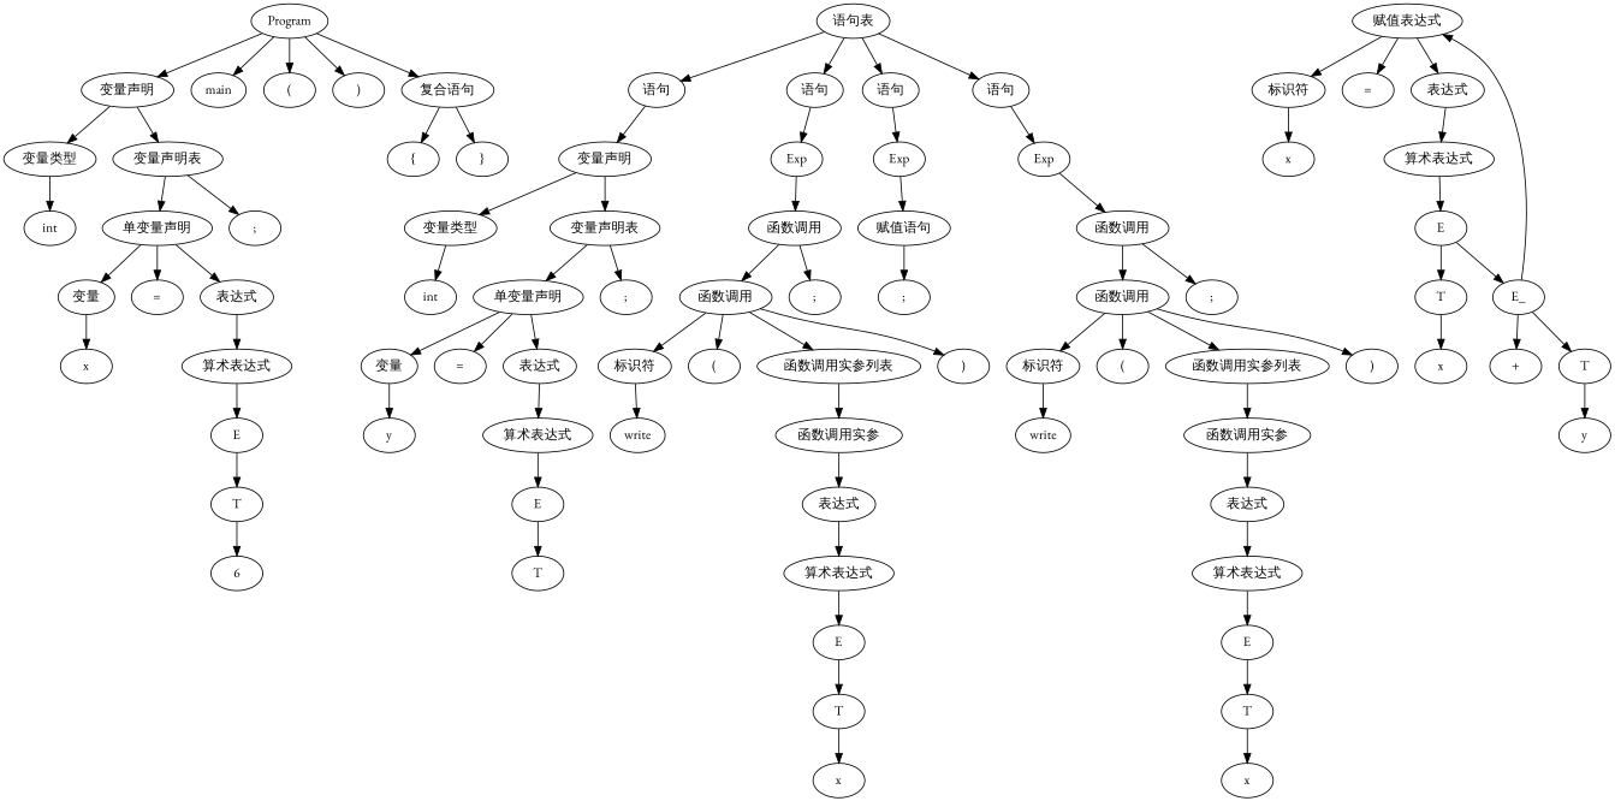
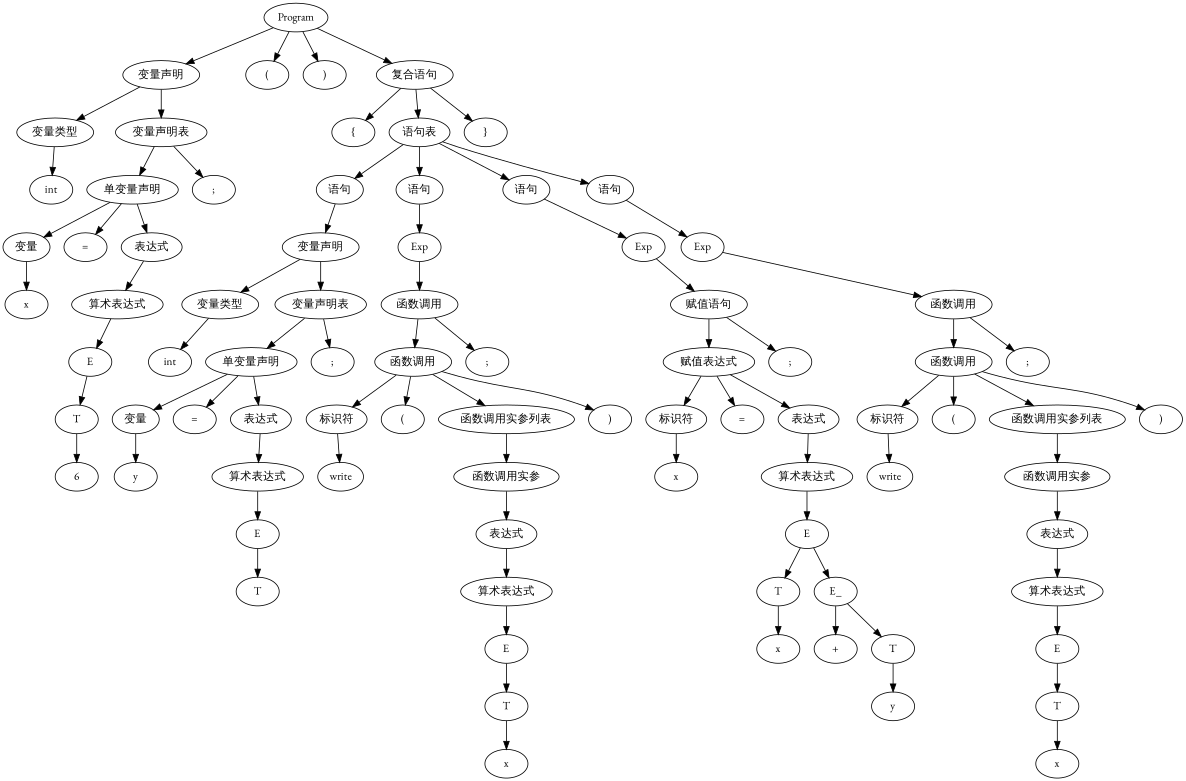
  digraph {
    fontname="EB Garamond"
    node [fontname="EB Garamond"]
    edge [fontname="EB Garamond"]
    n1 [label=Program]
    n2 [label="变量声明"]
-   n3 [label=main]
    n4 [label="("]
    n5 [label=")"]
    n6 [label="复合语句"]
    n7 [label="变量类型"]
    n8 [label="变量声明表"]
    n9 [label="{"]
    n10 [label="语句表"]
    n11 [label="}"]
    n12 [label=int]
    n13 [label="单变量声明"]
    n14 [label=";"]
    n15 [label="变量"]
    n16 [label="="]
    n17 [label="表达式"]
    n18 [label=x]
    n19 [label="算术表达式"]
    n20 [label=E]
    n21 [label=T]
    n22 [label=6]
    n23 [label="语句"]
    n24 [label="语句"]
    n25 [label="语句"]
    n26 [label="语句"]
    n27 [label="变量声明"]
    n28 [label=Exp]
    n29 [label=Exp]
    n30 [label=Exp]
    n31 [label="变量类型"]
    n32 [label="变量声明表"]
    n33 [label=int]
    n34 [label="单变量声明"]
    n35 [label=";"]
    n36 [label="变量"]
    n37 [label="="]
    n38 [label="表达式"]
    n39 [label=y]
    n40 [label="算术表达式"]
    n41 [label=E]
    n42 [label=T]
    n43 [label="函数调用"]
    n44 [label="函数调用"]
    n45 [label=";"]
    n46 [label="标识符"]
    n47 [label="("]
    n48 [label="函数调用实参列表"]
    n49 [label=")"]
    n50 [label=write]
    n51 [label="函数调用实参"]
    n52 [label="表达式"]
    n53 [label="算术表达式"]
    n54 [label=E]
    n55 [label=T]
    n56 [label=x]
    n57 [label="赋值语句"]
    n58 [label="赋值表达式"]
    n59 [label=";"]
    n60 [label="标识符"]
    n61 [label="="]
    n62 [label="表达式"]
    n63 [label=x]
    n64 [label="算术表达式"]
    n65 [label=E]
    n66 [label=T]
    n67 [label=E_]
    n68 [label=x]
    n69 [label="+"]
    n70 [label=T]
    n71 [label=y]
    n72 [label="函数调用"]
    n73 [label="函数调用"]
    n74 [label=";"]
    n75 [label="标识符"]
    n76 [label="("]
    n77 [label="函数调用实参列表"]
    n78 [label=")"]
    n79 [label=write]
    n80 [label="函数调用实参"]
    n81 [label="表达式"]
    n82 [label="算术表达式"]
    n83 [label=E]
    n84 [label=T]
    n85 [label=x]
    n1 -> n2
-   n1 -> n3
    n1 -> n4
    n1 -> n5
    n1 -> n6
    n2 -> n7
    n2 -> n8
    n6 -> n9
+   n6 -> n10
    n6 -> n11
    n7 -> n12
    n8 -> n13
    n8 -> n14
    n10 -> n23
    n10 -> n24
    n10 -> n25
    n10 -> n26
    n13 -> n15
    n13 -> n16
    n13 -> n17
    n15 -> n18
    n17 -> n19
    n19 -> n20
    n20 -> n21
    n21 -> n22
    n23 -> n27
    n24 -> n28
    n25 -> n29
    n26 -> n30
    n27 -> n31
    n27 -> n32
    n28 -> n43
    n29 -> n57
    n30 -> n72
    n31 -> n33
    n32 -> n34
    n32 -> n35
    n34 -> n36
    n34 -> n37
    n34 -> n38
    n36 -> n39
    n38 -> n40
    n40 -> n41
    n41 -> n42
    n43 -> n44
    n43 -> n45
    n44 -> n46
    n44 -> n47
    n44 -> n48
    n44 -> n49
    n46 -> n50
    n48 -> n51
    n51 -> n52
    n52 -> n53
    n53 -> n54
    n54 -> n55
    n55 -> n56
-   n67 -> n58
+   n57 -> n58
    n57 -> n59
    n58 -> n60
    n58 -> n61
    n58 -> n62
    n60 -> n63
    n62 -> n64
    n64 -> n65
    n65 -> n66
    n65 -> n67
    n66 -> n68
    n67 -> n69
    n67 -> n70
    n70 -> n71
    n72 -> n73
    n72 -> n74
    n73 -> n75
    n73 -> n76
    n73 -> n77
    n73 -> n78
    n75 -> n79
    n77 -> n80
    n80 -> n81
    n81 -> n82
    n82 -> n83
    n83 -> n84
    n84 -> n85
  }
